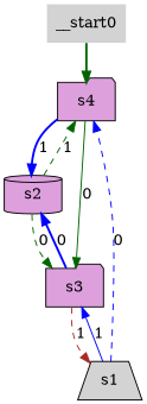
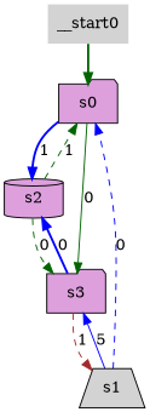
  digraph {
    node [fillcolor=plum shape=folder style=filled]
    edge [color=blue style=dashed]
-   n1 [label=s4]
+   n1 [label=s0]
    n2 [label=s2 shape=cylinder]
    n3 [label=s3]
    n4 [fillcolor=lightgrey label=s1 shape=trapezium]
    __start0 [fillcolor=lightgrey shape=none]
    n1 -> n2 [label=1 style=bold]
    n1 -> n3 [color=darkgreen label=0 style=solid]
    n2 -> n1 [color=darkgreen label=1]
    n2 -> n3 [color=darkgreen label=0]
    n3 -> n2 [label=0 style=bold]
    n3 -> n4 [color=brown label=1]
    n4 -> n1 [label=0]
-   n4 -> n3 [label=1 style=solid]
+   n4 -> n3 [label=5 style=solid]
    __start0 -> n1 [color=darkgreen style=bold]
  }
